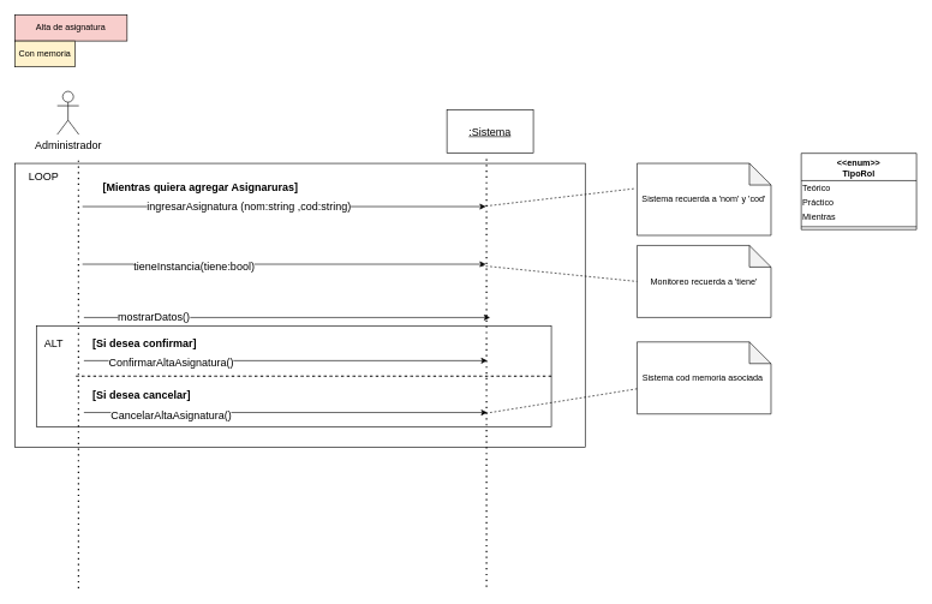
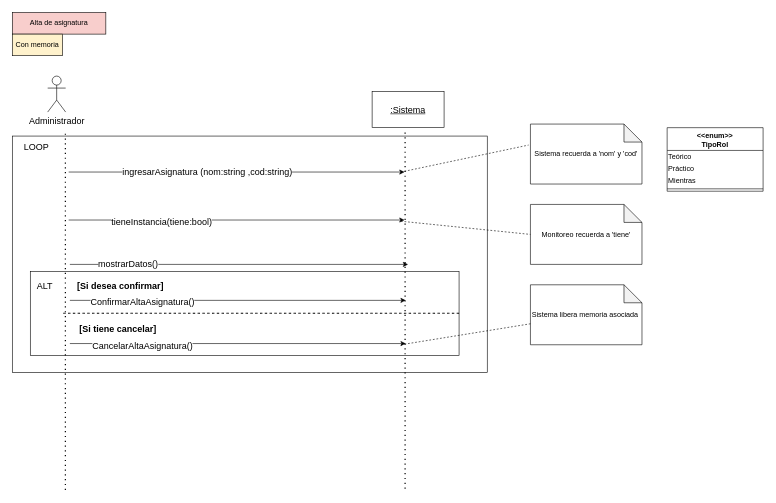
  <mxCell id="0" />
  <mxCell id="1" parent="0" />
  <mxCell id="2" value="" style="rounded=0;whiteSpace=wrap;html=1;sketch=0;fillColor=none;fontSize=15;" parent="1" vertex="1"><mxGeometry x="20" y="226" width="792" height="394" as="geometry" /></mxCell>
  <mxCell id="3" value="" style="rounded=0;whiteSpace=wrap;html=1;fillColor=none;" parent="1" vertex="1"><mxGeometry x="50" y="452" width="715" height="140" as="geometry" /></mxCell>
  <mxCell id="4" value="" style="endArrow=classic;html=1;" parent="1" edge="1"><mxGeometry width="50" height="50" relative="1" as="geometry"><mxPoint x="114" y="286" as="sourcePoint" /><mxPoint x="674" y="286" as="targetPoint" /></mxGeometry></mxCell>
  <mxCell id="5" value="&lt;font style=&quot;font-size: 15px&quot;&gt;ingresarAsignatura (nom:string ,cod:string)&lt;/font&gt;" style="edgeLabel;html=1;align=center;verticalAlign=middle;resizable=0;points=[];" parent="4" vertex="1" connectable="0"><mxGeometry x="-0.721" y="1" relative="1" as="geometry"><mxPoint x="152" as="offset" /></mxGeometry></mxCell>
  <mxCell id="6" value="" style="endArrow=none;dashed=1;html=1;dashPattern=1 3;strokeWidth=2;" parent="1" edge="1"><mxGeometry width="50" height="50" relative="1" as="geometry"><mxPoint x="108.5" y="816" as="sourcePoint" /><mxPoint x="108.5" y="216" as="targetPoint" /></mxGeometry></mxCell>
  <mxCell id="7" value="&lt;font style=&quot;font-size: 15px&quot;&gt;Administrador&lt;/font&gt;" style="shape=umlActor;verticalLabelPosition=bottom;verticalAlign=top;html=1;outlineConnect=0;" parent="1" vertex="1"><mxGeometry x="79" y="126" width="30" height="60" as="geometry" /></mxCell>
  <mxCell id="8" value="" style="endArrow=classic;html=1;" parent="1" edge="1"><mxGeometry width="50" height="50" relative="1" as="geometry"><mxPoint x="114" y="366" as="sourcePoint" /><mxPoint x="674" y="366" as="targetPoint" /></mxGeometry></mxCell>
  <mxCell id="9" value="&lt;font style=&quot;font-size: 15px&quot;&gt;tieneInstancia(tiene:bool)&lt;/font&gt;" style="edgeLabel;html=1;align=center;verticalAlign=middle;resizable=0;points=[];" parent="8" vertex="1" connectable="0"><mxGeometry x="-0.85" y="-2" relative="1" as="geometry"><mxPoint x="112" as="offset" /></mxGeometry></mxCell>
  <mxCell id="10" value="" style="endArrow=classic;html=1;" parent="1" edge="1"><mxGeometry width="50" height="50" relative="1" as="geometry"><mxPoint x="116" y="500" as="sourcePoint" /><mxPoint x="676" y="500" as="targetPoint" /></mxGeometry></mxCell>
  <mxCell id="11" value="ConfirmarAltaAsignatura()" style="edgeLabel;html=1;align=center;verticalAlign=middle;resizable=0;points=[];fontSize=15;" parent="10" vertex="1" connectable="0"><mxGeometry x="-0.468" y="-2" relative="1" as="geometry"><mxPoint x="-29" as="offset" /></mxGeometry></mxCell>
  <mxCell id="12" value="" style="endArrow=none;dashed=1;html=1;dashPattern=1 3;strokeWidth=2;fontSize=15;entryX=1;entryY=0.5;entryDx=0;entryDy=0;" parent="1" edge="1"><mxGeometry width="50" height="50" relative="1" as="geometry"><mxPoint x="107" y="521.5" as="sourcePoint" /><mxPoint x="767" y="521.5" as="targetPoint" /></mxGeometry></mxCell>
  <mxCell id="13" value="ALT" style="text;html=1;align=center;verticalAlign=middle;resizable=0;points=[];autosize=1;fontSize=15;" parent="1" vertex="1"><mxGeometry x="50" y="464" width="48" height="24" as="geometry" /></mxCell>
  <mxCell id="14" value="&lt;b&gt;[Si desea confirmar]&lt;/b&gt;" style="text;html=1;align=center;verticalAlign=middle;resizable=0;points=[];autosize=1;fontSize=15;" parent="1" vertex="1"><mxGeometry x="116" y="464" width="168" height="24" as="geometry" /></mxCell>
  <mxCell id="15" value="" style="endArrow=classic;html=1;" parent="1" edge="1"><mxGeometry width="50" height="50" relative="1" as="geometry"><mxPoint x="116" y="572" as="sourcePoint" /><mxPoint x="676" y="572" as="targetPoint" /></mxGeometry></mxCell>
  <mxCell id="16" value="CancelarAltaAsignatura()" style="edgeLabel;html=1;align=center;verticalAlign=middle;resizable=0;points=[];fontSize=15;" parent="15" vertex="1" connectable="0"><mxGeometry x="-0.457" y="-3" relative="1" as="geometry"><mxPoint x="-32" as="offset" /></mxGeometry></mxCell>
- <mxCell id="17" value="&lt;b&gt;[Si desea cancelar]&lt;/b&gt;" style="text;html=1;align=center;verticalAlign=middle;resizable=0;points=[];autosize=1;fontSize=15;" parent="1" vertex="1"><mxGeometry x="118" y="536" width="156" height="24" as="geometry" /></mxCell>
+ <mxCell id="17" value="&lt;b&gt;[Si tiene cancelar]&lt;/b&gt;" style="text;html=1;align=center;verticalAlign=middle;resizable=0;points=[];autosize=1;fontSize=15;" parent="1" vertex="1"><mxGeometry x="118" y="536" width="156" height="24" as="geometry" /></mxCell>
  <mxCell id="18" value="LOOP" style="text;html=1;align=center;verticalAlign=middle;resizable=0;points=[];autosize=1;fontSize=15;" parent="1" vertex="1"><mxGeometry x="30" y="231" width="60" height="24" as="geometry" /></mxCell>
- <mxCell id="19" value="&lt;b&gt;[Mientras quiera agregar Asignaruras]&lt;/b&gt;" style="text;html=1;strokeColor=none;fillColor=none;align=center;verticalAlign=middle;whiteSpace=wrap;rounded=0;sketch=0;fontSize=15;" parent="1" vertex="1"><mxGeometry x="116" y="248" width="324" height="20" as="geometry" /></mxCell>
  <mxCell id="20" value="" style="endArrow=none;dashed=1;html=1;dashPattern=1 3;strokeWidth=2;" parent="1" edge="1"><mxGeometry width="50" height="50" relative="1" as="geometry"><mxPoint x="675" y="814" as="sourcePoint" /><mxPoint x="675" y="214" as="targetPoint" /></mxGeometry></mxCell>
  <mxCell id="21" value="&lt;u&gt;:Sistema&lt;/u&gt;" style="rounded=0;whiteSpace=wrap;html=1;sketch=0;fillColor=none;fontSize=15;" parent="1" vertex="1"><mxGeometry x="620" y="152" width="120" height="60" as="geometry" /></mxCell>
  <mxCell id="22" value="" style="endArrow=none;dashed=1;html=1;dashPattern=1 3;strokeWidth=2;fontSize=15;entryX=1;entryY=0.5;entryDx=0;entryDy=0;" parent="1" edge="1"><mxGeometry width="50" height="50" relative="1" as="geometry"><mxPoint x="105" y="521.5" as="sourcePoint" /><mxPoint x="765" y="521.5" as="targetPoint" /></mxGeometry></mxCell>
  <mxCell id="23" value="&lt;&lt;enum&gt;&gt;&#10;TipoRol" style="swimlane;fontStyle=1;align=center;verticalAlign=top;childLayout=stackLayout;horizontal=1;startSize=38;horizontalStack=0;resizeParent=1;resizeParentMax=0;resizeLast=0;collapsible=1;marginBottom=0;fontSize=12;" parent="1" vertex="1"><mxGeometry x="1112" y="212" width="160" height="106" as="geometry" /></mxCell>
  <mxCell id="24" value="Teórico" style="text;html=1;align=left;verticalAlign=middle;resizable=0;points=[];autosize=1;fontSize=12;" parent="23" vertex="1"><mxGeometry y="38" width="160" height="20" as="geometry" /></mxCell>
  <mxCell id="25" value="Práctico" style="text;html=1;align=left;verticalAlign=middle;resizable=0;points=[];autosize=1;fontSize=12;" parent="23" vertex="1"><mxGeometry y="58" width="160" height="20" as="geometry" /></mxCell>
  <mxCell id="26" value="Mientras" style="text;html=1;align=left;verticalAlign=middle;resizable=0;points=[];autosize=1;fontSize=12;" parent="23" vertex="1"><mxGeometry y="78" width="160" height="20" as="geometry" /></mxCell>
  <mxCell id="27" value="" style="line;strokeWidth=1;fillColor=none;align=left;verticalAlign=middle;spacingTop=-1;spacingLeft=3;spacingRight=3;rotatable=0;labelPosition=right;points=[];portConstraint=eastwest;" parent="23" vertex="1"><mxGeometry y="98" width="160" height="8" as="geometry" /></mxCell>
- <mxCell id="28" value="Sistema recuerda a 'nom' y 'cod'" style="shape=note;whiteSpace=wrap;html=1;backgroundOutline=1;darkOpacity=0.05;" parent="1" vertex="1"><mxGeometry x="884" y="226" width="186" height="100" as="geometry" /></mxCell>
+ <mxCell id="28" value="Sistema recuerda a 'nom' y 'cod'" style="shape=note;whiteSpace=wrap;html=1;backgroundOutline=1;darkOpacity=0.05;" parent="1" vertex="1"><mxGeometry x="884" y="206" width="186" height="100" as="geometry" /></mxCell>
  <mxCell id="29" value="" style="endArrow=none;dashed=1;html=1;entryX=-0.016;entryY=0.35;entryDx=0;entryDy=0;entryPerimeter=0;" parent="1" target="28" edge="1"><mxGeometry width="50" height="50" relative="1" as="geometry"><mxPoint x="668" y="286" as="sourcePoint" /><mxPoint x="718" y="236" as="targetPoint" /></mxGeometry></mxCell>
  <mxCell id="30" value="Monitoreo recuerda a 'tiene'" style="shape=note;whiteSpace=wrap;html=1;backgroundOutline=1;darkOpacity=0.05;" parent="1" vertex="1"><mxGeometry x="884" y="340" width="186" height="100" as="geometry" /></mxCell>
  <mxCell id="31" value="" style="endArrow=none;dashed=1;html=1;entryX=0;entryY=0.5;entryDx=0;entryDy=0;entryPerimeter=0;" parent="1" target="30" edge="1"><mxGeometry width="50" height="50" relative="1" as="geometry"><mxPoint x="668" y="368" as="sourcePoint" /><mxPoint x="718" y="318" as="targetPoint" /></mxGeometry></mxCell>
- <mxCell id="32" value="Sistema cod memoria asociada&amp;nbsp;" style="shape=note;whiteSpace=wrap;html=1;backgroundOutline=1;darkOpacity=0.05;" parent="1" vertex="1"><mxGeometry x="884" y="474" width="186" height="100" as="geometry" /></mxCell>
+ <mxCell id="32" value="Sistema libera memoria asociada&amp;nbsp;" style="shape=note;whiteSpace=wrap;html=1;backgroundOutline=1;darkOpacity=0.05;" parent="1" vertex="1"><mxGeometry x="884" y="474" width="186" height="100" as="geometry" /></mxCell>
  <mxCell id="33" value="" style="endArrow=none;dashed=1;html=1;" parent="1" target="32" edge="1"><mxGeometry width="50" height="50" relative="1" as="geometry"><mxPoint x="668" y="574" as="sourcePoint" /><mxPoint x="718" y="524" as="targetPoint" /></mxGeometry></mxCell>
  <mxCell id="34" value="Alta de asignatura" style="rounded=0;whiteSpace=wrap;html=1;fillColor=#f8cecc;" vertex="1" parent="1"><mxGeometry x="20" y="20" width="156" height="36" as="geometry" /></mxCell>
  <mxCell id="35" value="Con memoria" style="rounded=0;whiteSpace=wrap;html=1;fillColor=#fff2cc;" vertex="1" parent="1"><mxGeometry x="20" width="84" height="36" as="geometry" y="56" /></mxCell>
  <mxCell id="36" value="" style="endArrow=classic;html=1;" edge="1" parent="1"><mxGeometry width="50" height="50" relative="1" as="geometry"><mxPoint x="116" y="440" as="sourcePoint" /><mxPoint x="680" y="440" as="targetPoint" /></mxGeometry></mxCell>
  <mxCell id="37" value="&lt;font style=&quot;font-size: 15px&quot;&gt;mostrarDatos()&lt;/font&gt;" style="edgeLabel;html=1;align=center;verticalAlign=middle;resizable=0;points=[];" vertex="1" connectable="0" parent="36"><mxGeometry x="-0.202" relative="1" as="geometry"><mxPoint x="-129" y="-2" as="offset" /></mxGeometry></mxCell>
